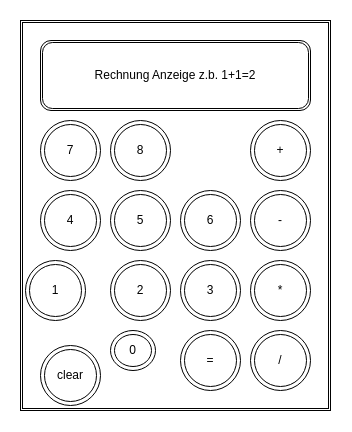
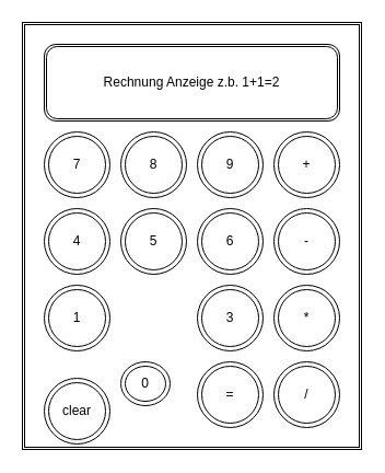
  <mxCell id="0" />
  <mxCell id="1" parent="0" />
  <mxCell id="2" value="" style="shape=ext;double=1;rounded=0;whiteSpace=wrap;html=1;" vertex="1" parent="1"><mxGeometry x="20" y="20" width="310" height="390" as="geometry" /></mxCell>
  <mxCell id="3" value="0" style="ellipse;shape=doubleEllipse;whiteSpace=wrap;html=1;aspect=fixed;" vertex="1" parent="1"><mxGeometry x="110" y="330" width="45" height="40" as="geometry" /></mxCell>
- <mxCell id="4" value="1" style="ellipse;shape=doubleEllipse;whiteSpace=wrap;html=1;aspect=fixed;" vertex="1" parent="1"><mxGeometry x="25" y="260" width="60" height="60" as="geometry" /></mxCell>
- <mxCell id="5" value="2" style="ellipse;shape=doubleEllipse;whiteSpace=wrap;html=1;aspect=fixed;" vertex="1" parent="1"><mxGeometry x="110" y="260" width="60" height="60" as="geometry" /></mxCell>
+ <mxCell id="4" value="1" style="ellipse;shape=doubleEllipse;whiteSpace=wrap;html=1;aspect=fixed;" vertex="1" parent="1"><mxGeometry x="40" y="260" width="60" height="60" as="geometry" /></mxCell>
  <mxCell id="6" value="3" style="ellipse;shape=doubleEllipse;whiteSpace=wrap;html=1;aspect=fixed;" vertex="1" parent="1"><mxGeometry x="180" y="260" width="60" height="60" as="geometry" /></mxCell>
  <mxCell id="7" value="4" style="ellipse;shape=doubleEllipse;whiteSpace=wrap;html=1;aspect=fixed;" vertex="1" parent="1"><mxGeometry x="40" y="190" width="60" height="60" as="geometry" /></mxCell>
  <mxCell id="8" value="5" style="ellipse;shape=doubleEllipse;whiteSpace=wrap;html=1;aspect=fixed;" vertex="1" parent="1"><mxGeometry x="110" y="190" width="60" height="60" as="geometry" /></mxCell>
  <mxCell id="9" value="6" style="ellipse;shape=doubleEllipse;whiteSpace=wrap;html=1;aspect=fixed;" vertex="1" parent="1"><mxGeometry x="180" y="190" width="60" height="60" as="geometry" /></mxCell>
  <mxCell id="10" value="7" style="ellipse;shape=doubleEllipse;whiteSpace=wrap;html=1;aspect=fixed;" vertex="1" parent="1"><mxGeometry x="40" y="120" width="60" height="60" as="geometry" /></mxCell>
  <mxCell id="11" value="8" style="ellipse;shape=doubleEllipse;whiteSpace=wrap;html=1;aspect=fixed;" vertex="1" parent="1"><mxGeometry x="110" y="120" width="60" height="60" as="geometry" /></mxCell>
+ <mxCell id="12" value="9" style="ellipse;shape=doubleEllipse;whiteSpace=wrap;html=1;aspect=fixed;" vertex="1" parent="1"><mxGeometry x="180" y="120" width="60" height="60" as="geometry" /></mxCell>
  <mxCell id="13" value="+" style="ellipse;shape=doubleEllipse;whiteSpace=wrap;html=1;aspect=fixed;" vertex="1" parent="1"><mxGeometry x="250" y="120" width="60" height="60" as="geometry" /></mxCell>
  <mxCell id="14" value="/" style="ellipse;shape=doubleEllipse;whiteSpace=wrap;html=1;aspect=fixed;" vertex="1" parent="1"><mxGeometry x="250" y="330" width="60" height="60" as="geometry" /></mxCell>
  <mxCell id="15" value="*" style="ellipse;shape=doubleEllipse;whiteSpace=wrap;html=1;aspect=fixed;" vertex="1" parent="1"><mxGeometry x="250" y="260" width="60" height="60" as="geometry" /></mxCell>
  <mxCell id="16" value="-" style="ellipse;shape=doubleEllipse;whiteSpace=wrap;html=1;aspect=fixed;" vertex="1" parent="1"><mxGeometry x="250" y="190" width="60" height="60" as="geometry" /></mxCell>
  <mxCell id="17" value="=" style="ellipse;shape=doubleEllipse;whiteSpace=wrap;html=1;aspect=fixed;" vertex="1" parent="1"><mxGeometry x="180" y="330" width="60" height="60" as="geometry" /></mxCell>
  <mxCell id="18" value="Rechnung Anzeige z.b. 1+1=2" style="shape=ext;double=1;rounded=1;whiteSpace=wrap;html=1;" vertex="1" parent="1"><mxGeometry x="40" y="40" width="270" height="70" as="geometry" /></mxCell>
  <mxCell id="19" value="clear" style="ellipse;shape=doubleEllipse;whiteSpace=wrap;html=1;aspect=fixed;" vertex="1" parent="1"><mxGeometry x="40" y="345" width="60" height="60" as="geometry" /></mxCell>
